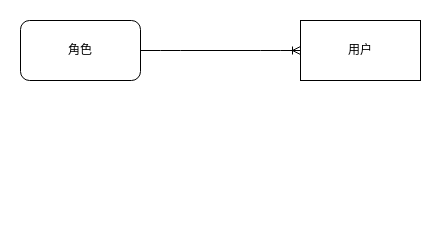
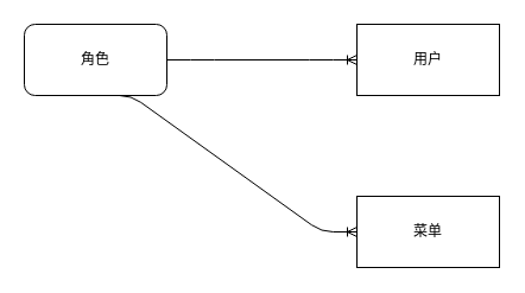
  <mxCell id="0" />
  <mxCell id="1" parent="0" />
  <mxCell id="2" value="角色" style="whiteSpace=wrap;html=1;rounded=1;" vertex="1" parent="1"><mxGeometry x="20" y="20" width="120" height="60" as="geometry" /></mxCell>
  <mxCell id="3" value="用户" style="rounded=0;whiteSpace=wrap;html=1;" vertex="1" parent="1"><mxGeometry x="300" y="20" width="120" height="60" as="geometry" /></mxCell>
  <mxCell id="4" value="" style="edgeStyle=entityRelationEdgeStyle;fontSize=12;html=1;endArrow=ERoneToMany;exitX=1;exitY=0.5;exitDx=0;exitDy=0;" edge="1" parent="1" source="2"><mxGeometry width="100" height="100" relative="1" as="geometry"><mxPoint x="330" y="60" as="sourcePoint" /><mxPoint x="300" y="50" as="targetPoint" /></mxGeometry></mxCell>
+ <mxCell id="5" value="菜单" style="rounded=0;whiteSpace=wrap;html=1;" vertex="1" parent="1"><mxGeometry x="300" y="165" width="120" height="60" as="geometry" /></mxCell>
+ <mxCell id="6" value="" style="edgeStyle=entityRelationEdgeStyle;fontSize=12;html=1;endArrow=ERoneToMany;exitX=0.5;exitY=1;exitDx=0;exitDy=0;entryX=0;entryY=0.5;entryDx=0;entryDy=0;" edge="1" parent="1" source="2" target="5"><mxGeometry width="100" height="100" relative="1" as="geometry"><mxPoint x="70" y="200" as="sourcePoint" /><mxPoint x="170" y="100" as="targetPoint" /></mxGeometry></mxCell>
